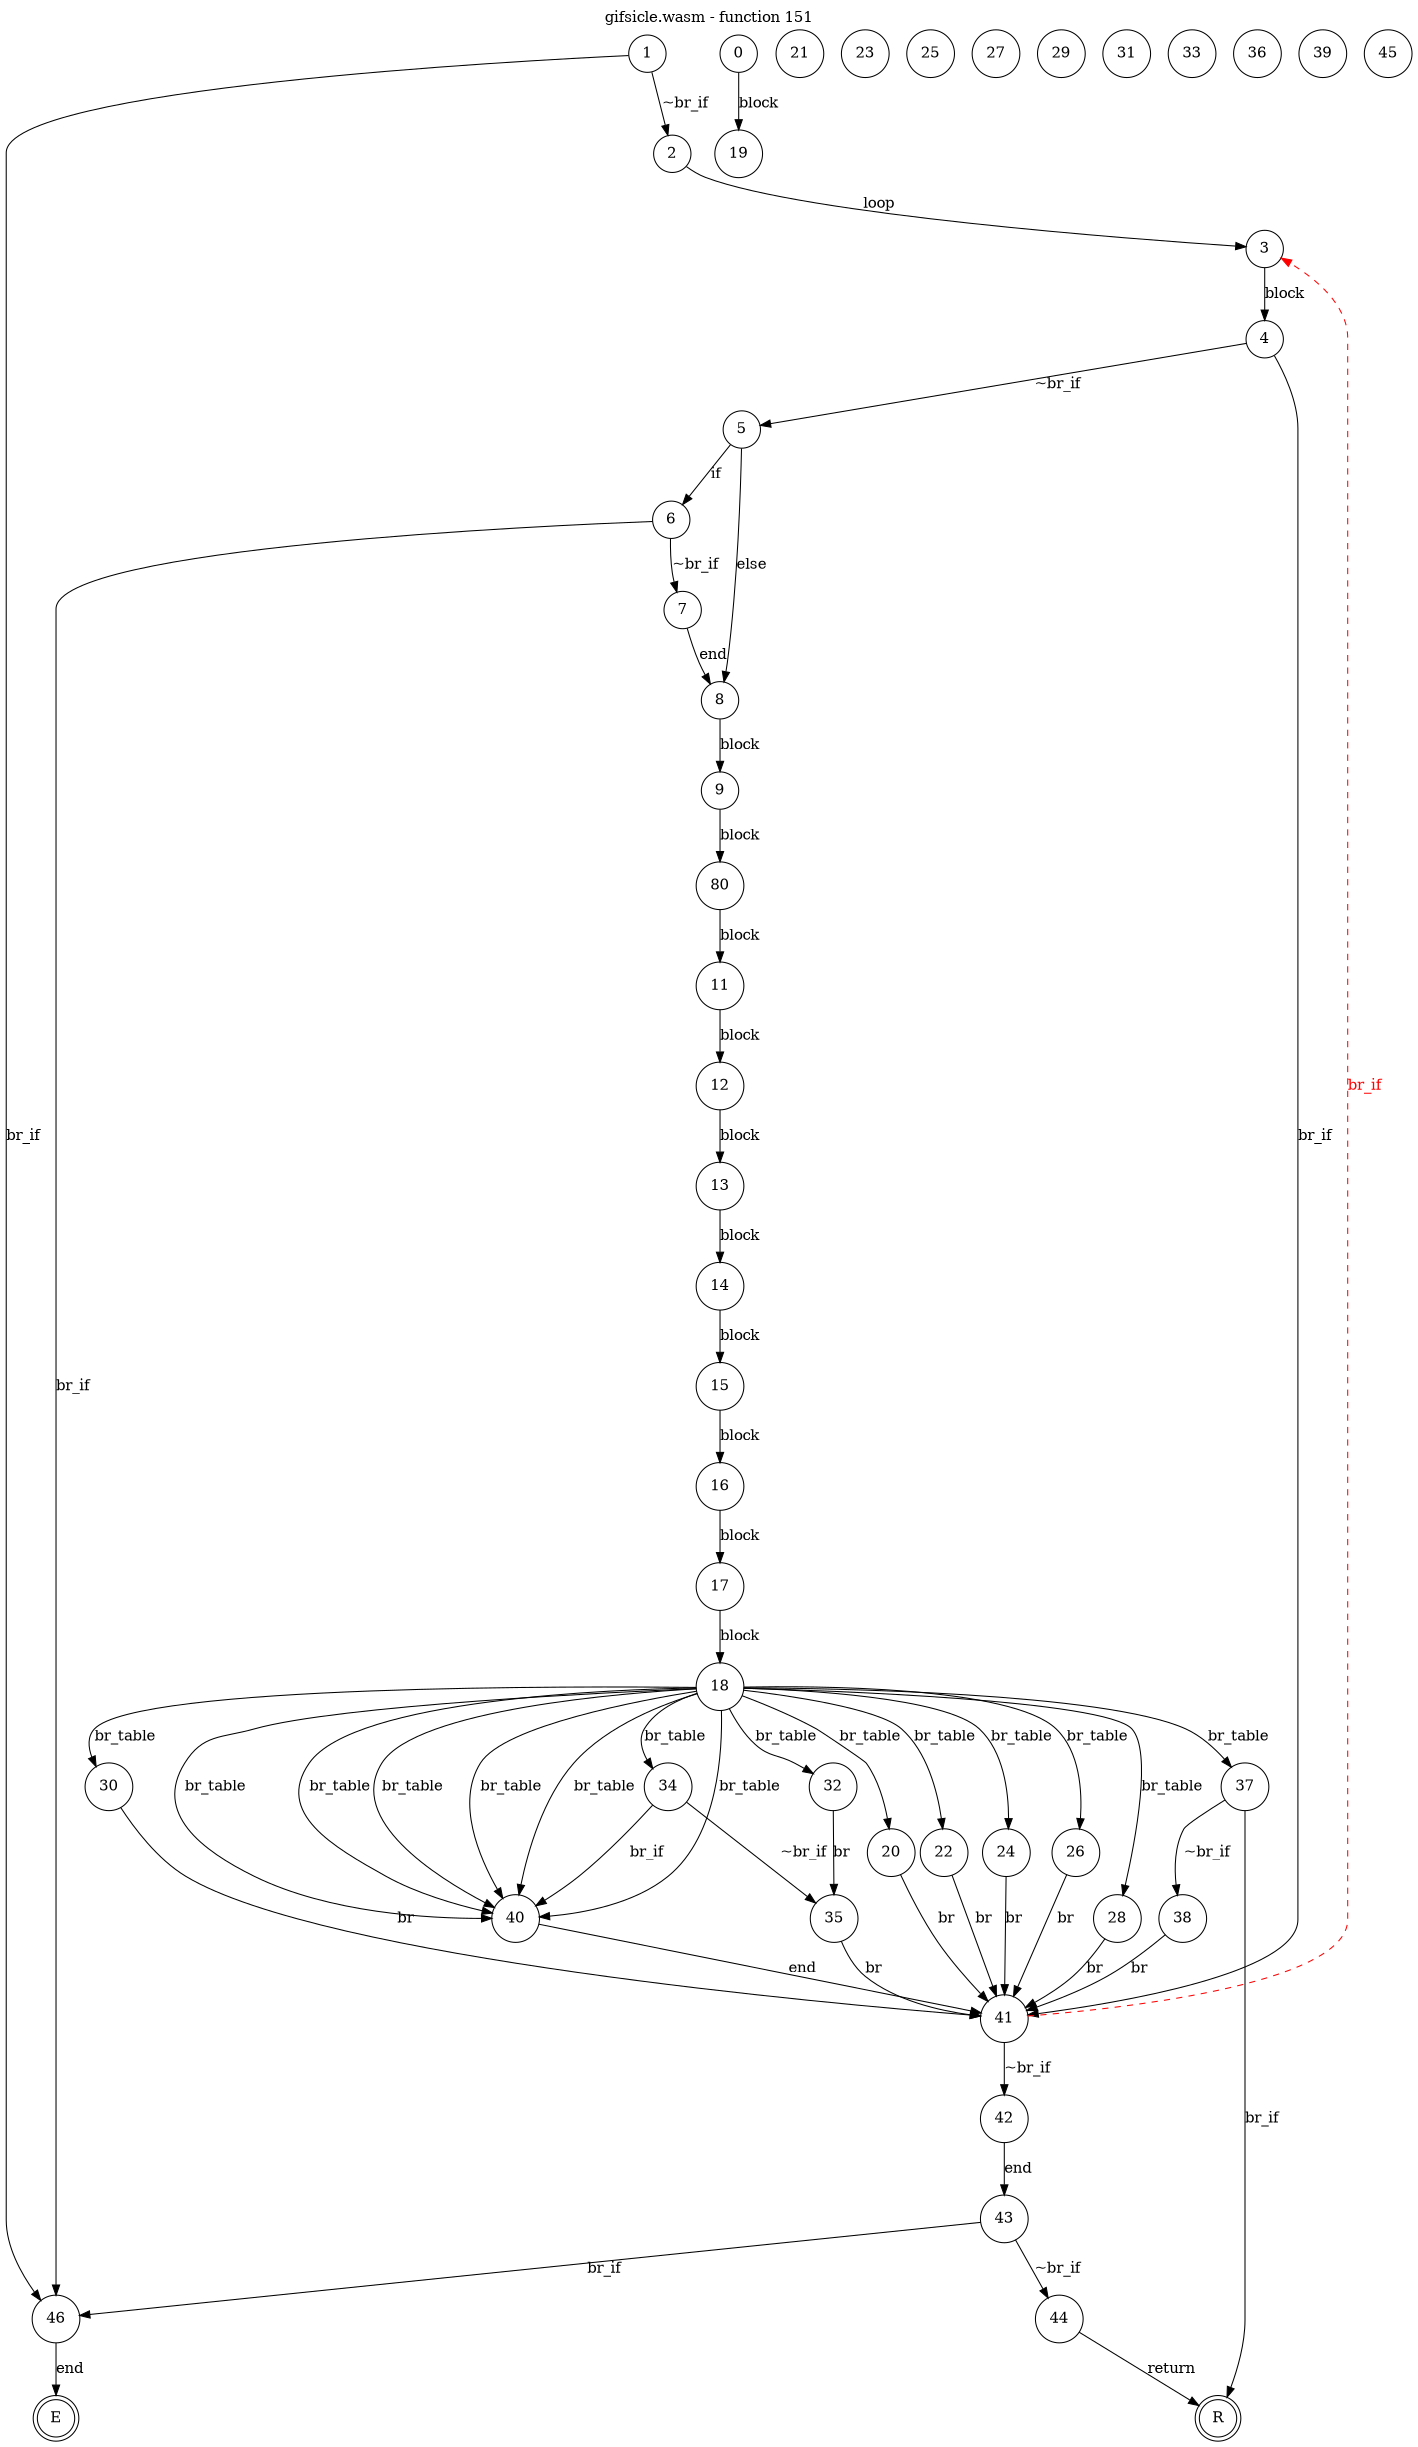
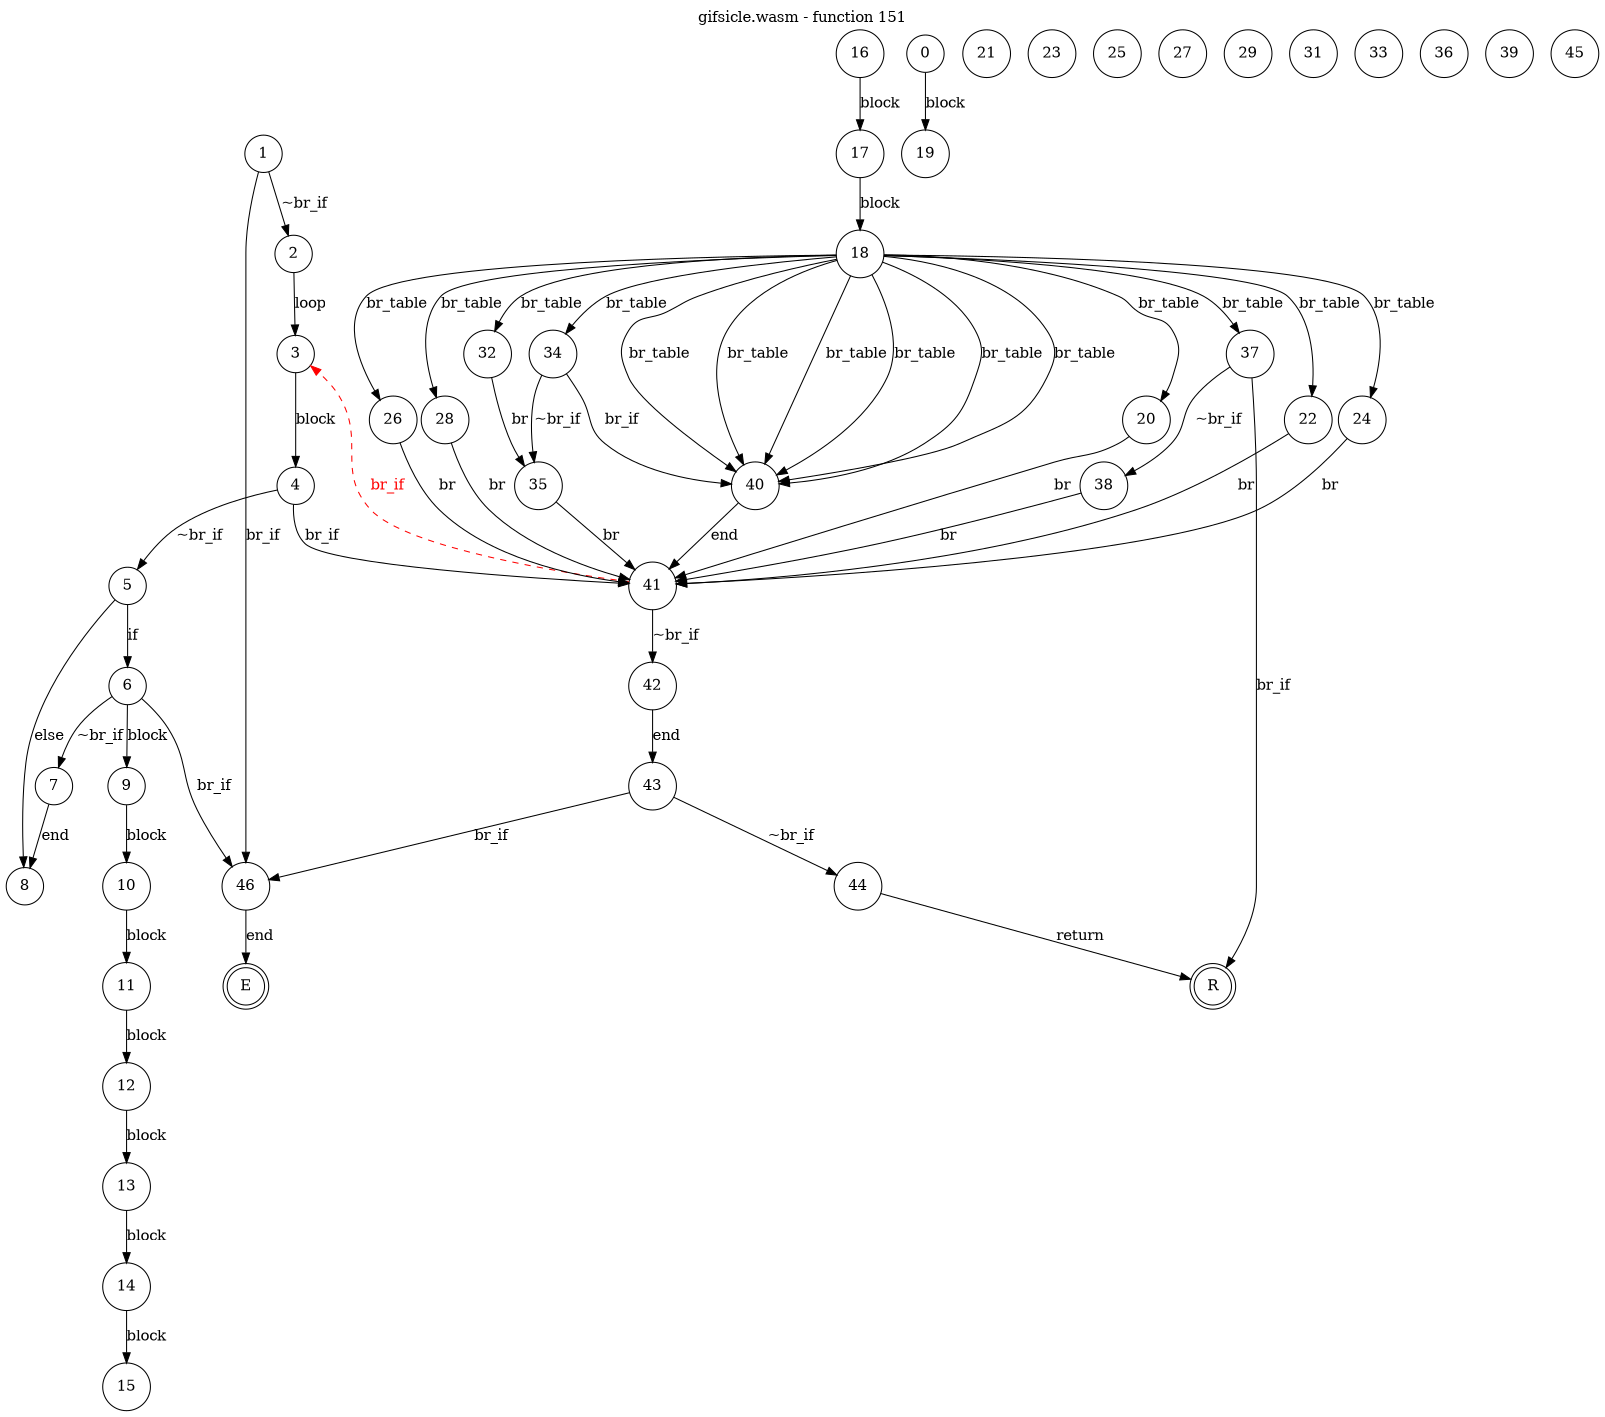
  digraph {
    label="gifsicle.wasm - function 151"
    labelfontcolor=black
    labelfontname=Helvetica
    labelfontsize=16
    labelloc=t
    node [shape=circle fontcolor=black]
    E [shape=doublecircle fontcolor=""]
    R [shape=doublecircle fontcolor=""]
    n3 [label=0]
    n4 [label=19]
    n5 [label=1]
    n6 [label=2]
    n7 [label=46]
    n8 [label=3]
    n9 [label=4]
    n10 [label=5]
    n11 [label=41]
    n12 [label=6]
    n13 [label=8]
    n14 [label=42]
    n15 [label=7]
    n16 [label=9]
-   n17 [label=80]
+   n17 [label=10]
    n18 [label=11]
    n19 [label=12]
    n20 [label=13]
    n21 [label=14]
    n22 [label=15]
    n23 [label=16]
    n24 [label=17]
    n25 [label=18]
    n26 [label=20]
    n27 [label=22]
    n28 [label=24]
    n29 [label=26]
    n30 [label=28]
-   n31 [label=30]
    n32 [label=32]
    n33 [label=34]
    n34 [label=37]
    n35 [label=40]
    n36 [label=35]
    n37 [label=38]
    n38 [label=21]
    n39 [label=23]
    n40 [label=25]
    n41 [label=27]
    n42 [label=29]
    n43 [label=31]
    n44 [label=33]
    n45 [label=36]
    n46 [label=39]
    n47 [label=43]
    n48 [label=44]
    n49 [label=45]
    n3 -> n4 [label=block]
    n5 -> n6 [label="~br_if"]
    n5 -> n7 [label=br_if]
    n6 -> n8 [label=loop]
    n7 -> E [label=end]
    n8 -> n9 [label=block]
    n9 -> n10 [label="~br_if"]
    n9 -> n11 [label=br_if]
    n10 -> n12 [label=if]
    n10 -> n13 [label=else]
    n11 -> n8 [color=red fontcolor=red label=br_if style=dashed]
    n11 -> n14 [label="~br_if"]
    n12 -> n7 [label=br_if]
    n12 -> n15 [label="~br_if"]
-   n13 -> n16 [label=block]
+   n12 -> n16 [label=block]
    n14 -> n47 [label=end]
    n15 -> n13 [label=end]
    n16 -> n17 [label=block]
    n17 -> n18 [label=block]
    n18 -> n19 [label=block]
    n19 -> n20 [label=block]
    n20 -> n21 [label=block]
    n21 -> n22 [label=block]
-   n22 -> n23 [label=block]
    n23 -> n24 [label=block]
    n24 -> n25 [label=block]
    n25 -> n26 [label=br_table]
    n25 -> n27 [label=br_table]
    n25 -> n28 [label=br_table]
    n25 -> n29 [label=br_table]
    n25 -> n30 [label=br_table]
-   n25 -> n31 [label=br_table]
    n25 -> n32 [label=br_table]
    n25 -> n33 [label=br_table]
    n25 -> n34 [label=br_table]
    n25 -> n35 [label=br_table]
    n25 -> n35 [label=br_table]
    n25 -> n35 [label=br_table]
    n25 -> n35 [label=br_table]
    n25 -> n35 [label=br_table]
    n25 -> n35 [label=br_table]
    n26 -> n11 [label=br]
    n27 -> n11 [label=br]
    n28 -> n11 [label=br]
    n29 -> n11 [label=br]
    n30 -> n11 [label=br]
-   n31 -> n11 [label=br]
    n32 -> n36 [label=br]
    n33 -> n35 [label=br_if]
    n33 -> n36 [label="~br_if"]
    n34 -> R [label=br_if]
    n34 -> n37 [label="~br_if"]
    n35 -> n11 [label=end]
    n36 -> n11 [label=br]
    n37 -> n11 [label=br]
    n47 -> n7 [label=br_if]
    n47 -> n48 [label="~br_if"]
    n48 -> R [label=return]
  }
